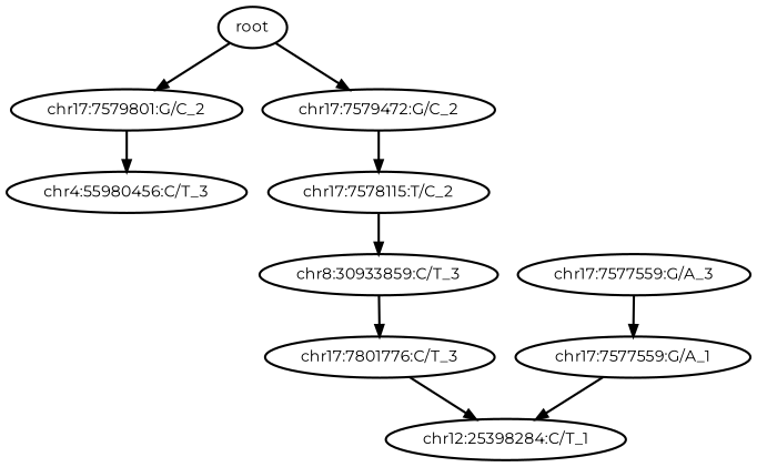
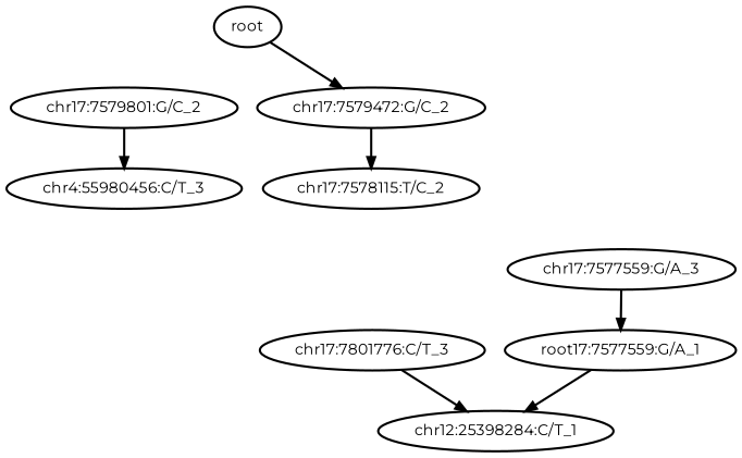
  digraph {
    fontname=Montserrat
    rankdir=TB
    node [fontname=Montserrat style=bold]
    edge [fontname=Montserrat style=bold]
    n1 [label=root]
    n2 [label="chr17:7579801:G/C_2"]
    n3 [label="chr17:7579472:G/C_2"]
    n4 [label="chr4:55980456:C/T_3"]
    n5 [label="chr17:7578115:T/C_2"]
-   n6 [label="chr8:30933859:C/T_3"]
    n7 [label="chr17:7801776:C/T_3"]
    n8 [label="chr12:25398284:C/T_1"]
    n9 [label="chr17:7577559:G/A_3"]
-   n10 [label="chr17:7577559:G/A_1"]
-   n1 -> n2
+   n10 [label="root17:7577559:G/A_1"]
    n1 -> n3
    n2 -> n4
    n3 -> n5
-   n5 -> n6
-   n6 -> n7
    n7 -> n8
    n9 -> n10
    n10 -> n8
  }
